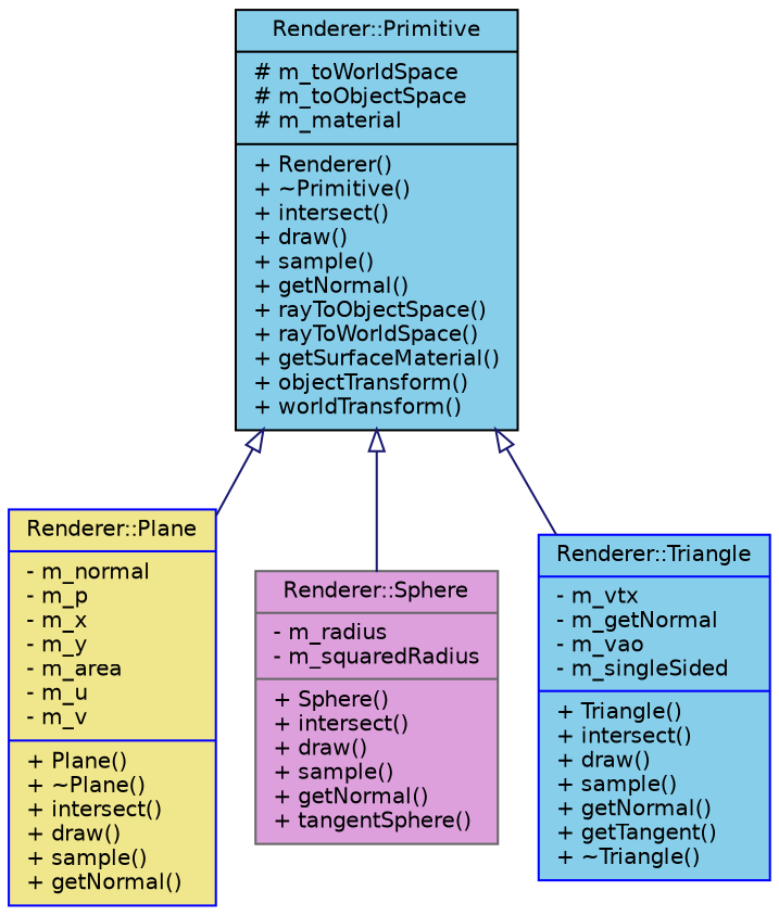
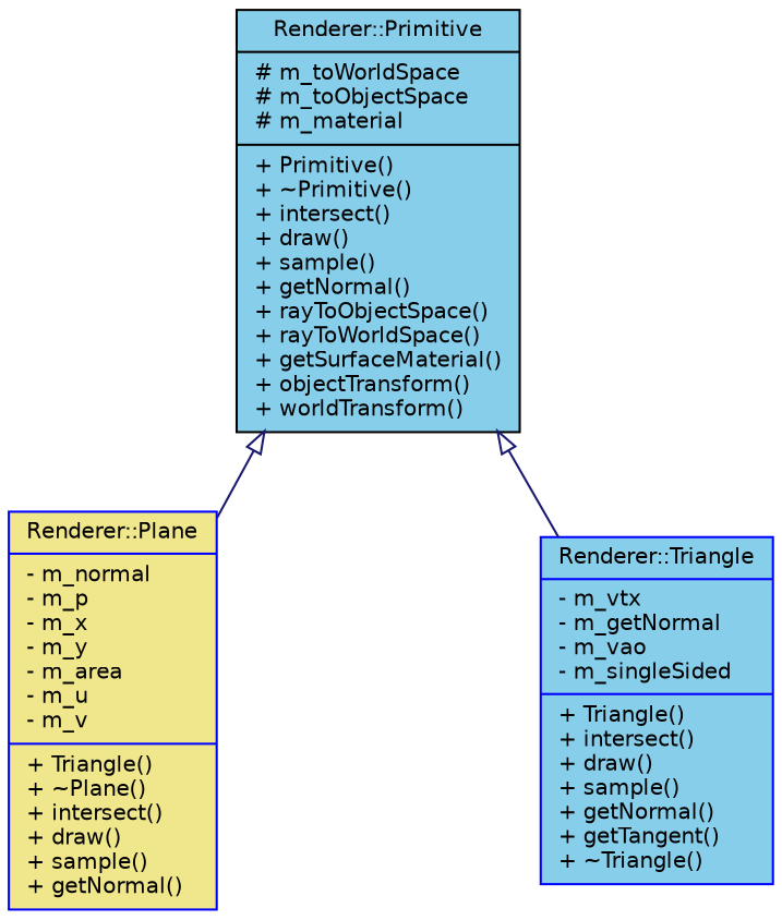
  digraph {
    node [color=blue fillcolor=skyblue fontname=Helvetica fontsize=10 shape=record style=filled]
    edge [arrowtail=onormal color=midnightblue dir=back fontname=Helvetica fontsize=10 labelfontname=Helvetica labelfontsize=10 style=solid]
-   n1 [color=black fontcolor=black height=0.2 label="{Renderer::Primitive\n|# m_toWorldSpace\l# m_toObjectSpace\l# m_material\l|+ Renderer()\l+ ~Primitive()\l+ intersect()\l+ draw()\l+ sample()\l+ getNormal()\l+ rayToObjectSpace()\l+ rayToWorldSpace()\l+ getSurfaceMaterial()\l+ objectTransform()\l+ worldTransform()\l}" width=0.4]
-   n2 [fillcolor=khaki height=0.2 label="{Renderer::Plane\n|- m_normal\l- m_p\l- m_x\l- m_y\l- m_area\l- m_u\l- m_v\l|+ Plane()\l+ ~Plane()\l+ intersect()\l+ draw()\l+ sample()\l+ getNormal()\l}" width=0.4]
-   n3 [color=gray40 fillcolor=plum height=0.2 label="{Renderer::Sphere\n|- m_radius\l- m_squaredRadius\l|+ Sphere()\l+ intersect()\l+ draw()\l+ sample()\l+ getNormal()\l+ tangentSphere()\l}" width=0.4]
+   n1 [color=black fontcolor=black height=0.2 label="{Renderer::Primitive\n|# m_toWorldSpace\l# m_toObjectSpace\l# m_material\l|+ Primitive()\l+ ~Primitive()\l+ intersect()\l+ draw()\l+ sample()\l+ getNormal()\l+ rayToObjectSpace()\l+ rayToWorldSpace()\l+ getSurfaceMaterial()\l+ objectTransform()\l+ worldTransform()\l}" width=0.4]
+   n2 [fillcolor=khaki height=0.2 label="{Renderer::Plane\n|- m_normal\l- m_p\l- m_x\l- m_y\l- m_area\l- m_u\l- m_v\l|+ Triangle()\l+ ~Plane()\l+ intersect()\l+ draw()\l+ sample()\l+ getNormal()\l}" width=0.4]
    n4 [height=0.2 label="{Renderer::Triangle\n|- m_vtx\l- m_getNormal\l- m_vao\l- m_singleSided\l|+ Triangle()\l+ intersect()\l+ draw()\l+ sample()\l+ getNormal()\l+ getTangent()\l+ ~Triangle()\l}" width=0.4]
    n1 -> n2
-   n1 -> n3
    n1 -> n4
  }
